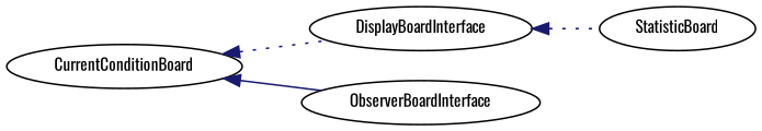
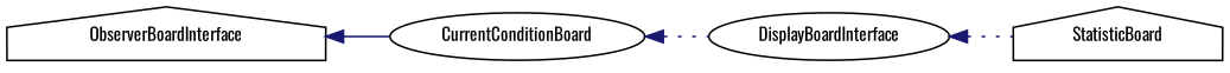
  digraph {
    fontname=Oswald
    rankdir=LR
    node [color=black fillcolor=white fontname=Oswald fontsize=10 shape=ellipse style=filled]
    edge [color=midnightblue dir=back fontname=Oswald fontsize=10 labelfontname=Helvetica labelfontsize=10 style=dotted]
    n1 [height=0.2 label=DisplayBoardInterface width=0.4]
-   n2 [height=0.2 label=StatisticBoard width=0.4]
+   n2 [height=0.2 label=StatisticBoard shape=house width=0.4]
    n3 [height=0.2 label=CurrentConditionBoard width=0.4]
-   n4 [height=0.2 label=ObserverBoardInterface width=0.4]
+   n4 [height=0.2 label=ObserverBoardInterface shape=house width=0.4]
    n1 -> n2
    n3 -> n1
-   n3 -> n4 [style=solid]
+   n4 -> n3 [style=solid]
  }
